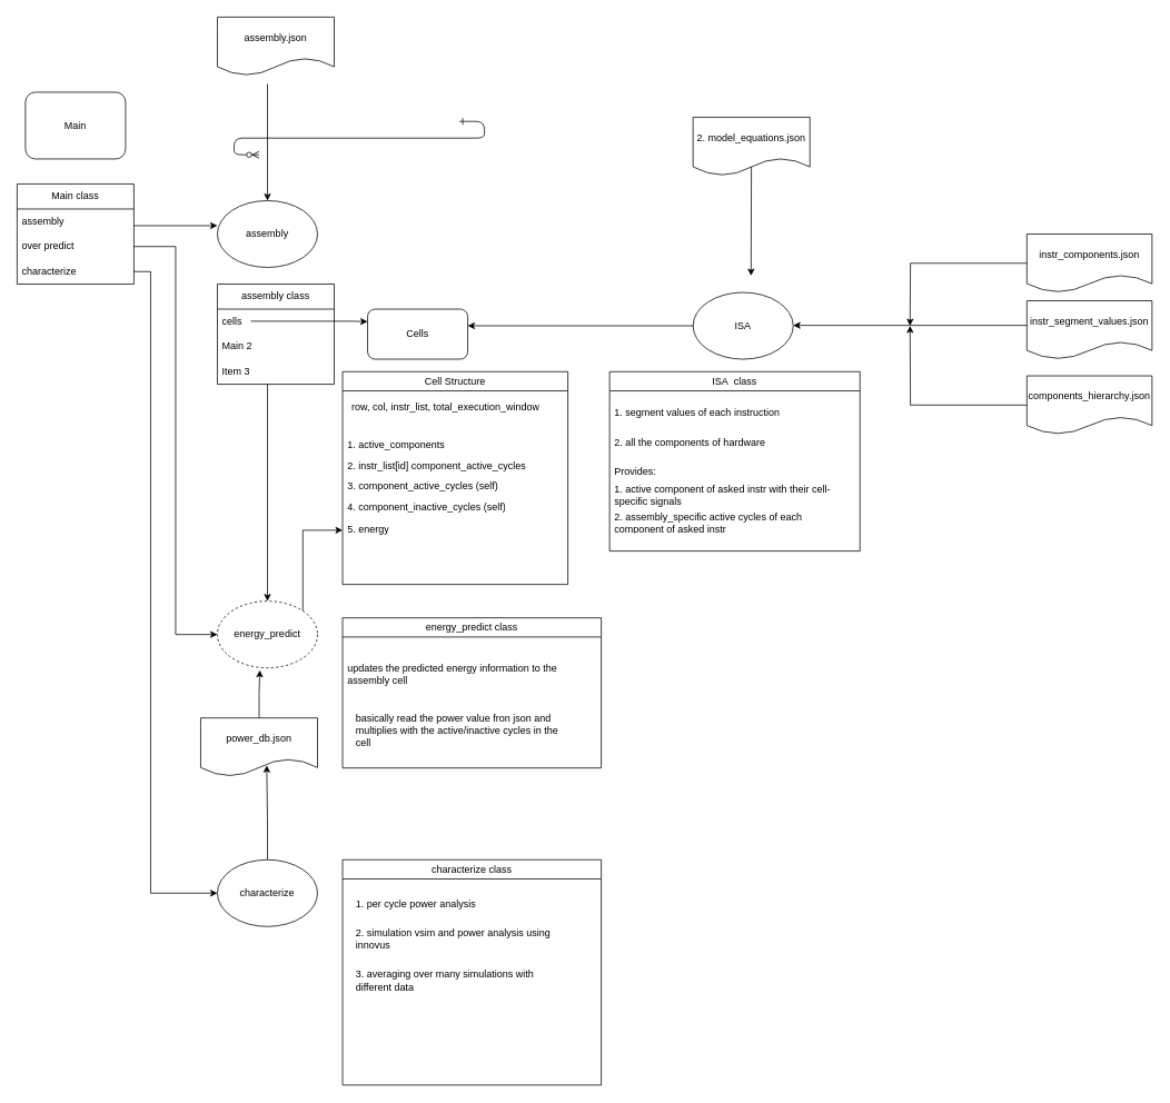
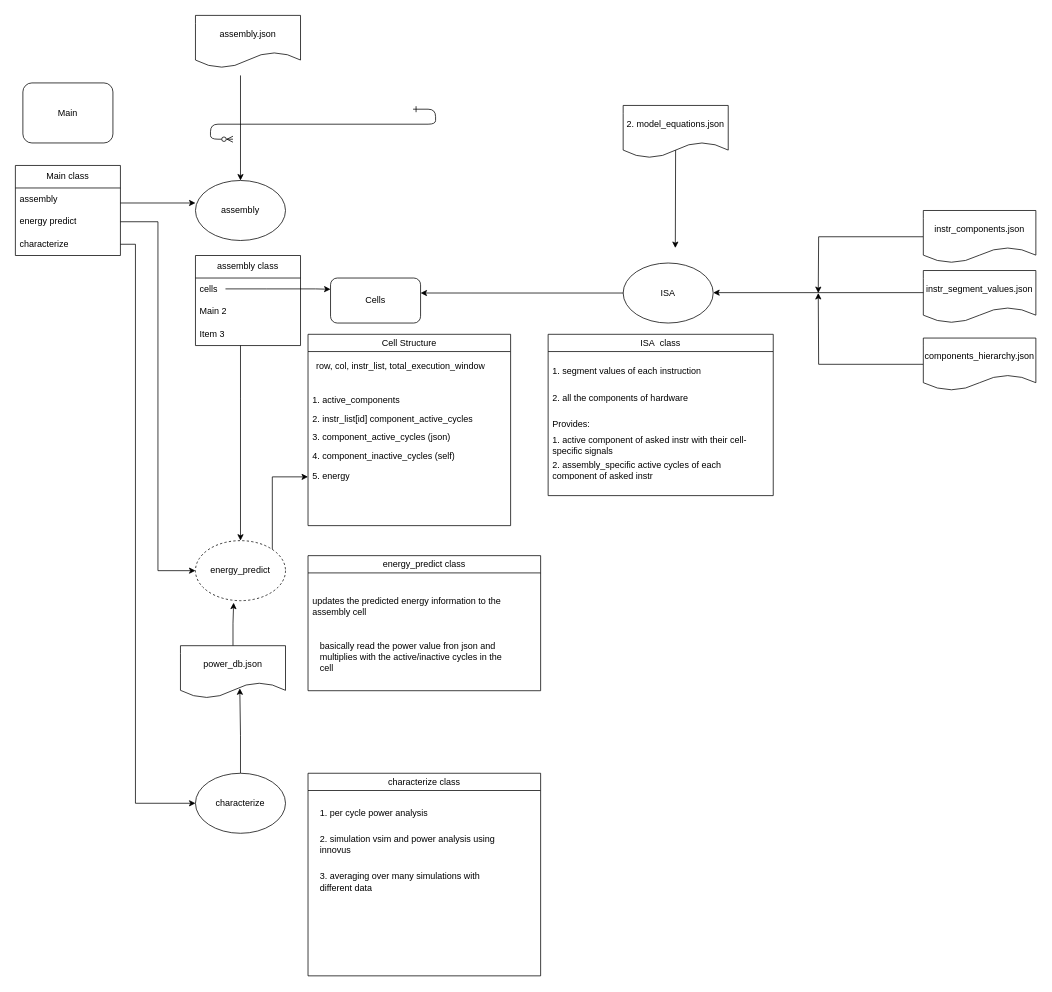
  <mxCell id="0" />
  <mxCell id="1" parent="0" />
  <mxCell id="2" value="" style="edgeStyle=entityRelationEdgeStyle;endArrow=ERzeroToMany;startArrow=ERone;endFill=1;startFill=0;" parent="1" edge="1"><mxGeometry width="100" height="100" relative="1" as="geometry"><mxPoint x="550" y="145" as="sourcePoint" /><mxPoint x="310" y="185" as="targetPoint" /></mxGeometry></mxCell>
  <mxCell id="3" value="Main" style="whiteSpace=wrap;html=1;rounded=1;" vertex="1" parent="1"><mxGeometry x="30" y="110" width="120" height="80" as="geometry" /></mxCell>
  <mxCell id="4" value="Main class" style="swimlane;fontStyle=0;childLayout=stackLayout;horizontal=1;startSize=30;horizontalStack=0;resizeParent=1;resizeParentMax=0;resizeLast=0;collapsible=1;marginBottom=0;whiteSpace=wrap;html=1;" vertex="1" parent="1"><mxGeometry x="20" y="220" width="140" height="120" as="geometry" /></mxCell>
  <mxCell id="5" value="assembly" style="text;strokeColor=none;fillColor=none;align=left;verticalAlign=middle;spacingLeft=4;spacingRight=4;overflow=hidden;points=[[0,0.5],[1,0.5]];portConstraint=eastwest;rotatable=0;whiteSpace=wrap;html=1;" vertex="1" parent="4"><mxGeometry y="30" width="140" height="30" as="geometry" /></mxCell>
- <mxCell id="6" value="over predict" style="text;strokeColor=none;fillColor=none;align=left;verticalAlign=middle;spacingLeft=4;spacingRight=4;overflow=hidden;points=[[0,0.5],[1,0.5]];portConstraint=eastwest;rotatable=0;whiteSpace=wrap;html=1;" vertex="1" parent="4"><mxGeometry y="60" width="140" height="30" as="geometry" /></mxCell>
+ <mxCell id="6" value="energy predict" style="text;strokeColor=none;fillColor=none;align=left;verticalAlign=middle;spacingLeft=4;spacingRight=4;overflow=hidden;points=[[0,0.5],[1,0.5]];portConstraint=eastwest;rotatable=0;whiteSpace=wrap;html=1;" vertex="1" parent="4"><mxGeometry y="60" width="140" height="30" as="geometry" /></mxCell>
  <mxCell id="7" value="characterize" style="text;strokeColor=none;fillColor=none;align=left;verticalAlign=middle;spacingLeft=4;spacingRight=4;overflow=hidden;points=[[0,0.5],[1,0.5]];portConstraint=eastwest;rotatable=0;whiteSpace=wrap;html=1;" vertex="1" parent="4"><mxGeometry y="90" width="140" height="30" as="geometry" /></mxCell>
  <mxCell id="8" value="assembly" style="ellipse;whiteSpace=wrap;html=1;" vertex="1" parent="1"><mxGeometry x="260" y="240" width="120" height="80" as="geometry" /></mxCell>
  <mxCell id="9" value="" style="endArrow=classic;html=1;rounded=0;entryX=0;entryY=0.375;entryDx=0;entryDy=0;entryPerimeter=0;" edge="1" parent="1" target="8"><mxGeometry width="50" height="50" relative="1" as="geometry"><mxPoint x="160" y="270" as="sourcePoint" /><mxPoint x="190" y="320" as="targetPoint" /><Array as="points" /></mxGeometry></mxCell>
  <mxCell id="10" style="edgeStyle=orthogonalEdgeStyle;rounded=0;orthogonalLoop=1;jettySize=auto;html=1;entryX=0.5;entryY=0;entryDx=0;entryDy=0;" edge="1" parent="1" source="11" target="43"><mxGeometry relative="1" as="geometry"><Array as="points"><mxPoint x="320" y="530" /><mxPoint x="320" y="530" /></Array></mxGeometry></mxCell>
  <mxCell id="11" value="assembly class" style="swimlane;fontStyle=0;childLayout=stackLayout;horizontal=1;startSize=30;horizontalStack=0;resizeParent=1;resizeParentMax=0;resizeLast=0;collapsible=1;marginBottom=0;whiteSpace=wrap;html=1;" vertex="1" parent="1"><mxGeometry x="260" y="340" width="140" height="120" as="geometry" /></mxCell>
  <mxCell id="12" value="cells" style="text;strokeColor=none;fillColor=none;align=left;verticalAlign=middle;spacingLeft=4;spacingRight=4;overflow=hidden;points=[[0,0.5],[1,0.5]];portConstraint=eastwest;rotatable=0;whiteSpace=wrap;html=1;" vertex="1" parent="11"><mxGeometry y="30" width="140" height="30" as="geometry" /></mxCell>
  <mxCell id="13" value="" style="endArrow=classic;html=1;rounded=0;" edge="1" parent="11"><mxGeometry width="50" height="50" relative="1" as="geometry"><mxPoint x="40" y="44.5" as="sourcePoint" /><mxPoint x="180" y="45" as="targetPoint" /><Array as="points"><mxPoint x="95" y="44.5" /><mxPoint x="160" y="44.5" /></Array></mxGeometry></mxCell>
  <mxCell id="14" value="Main 2" style="text;strokeColor=none;fillColor=none;align=left;verticalAlign=middle;spacingLeft=4;spacingRight=4;overflow=hidden;points=[[0,0.5],[1,0.5]];portConstraint=eastwest;rotatable=0;whiteSpace=wrap;html=1;" vertex="1" parent="11"><mxGeometry y="60" width="140" height="30" as="geometry" /></mxCell>
  <mxCell id="15" value="Item 3" style="text;strokeColor=none;fillColor=none;align=left;verticalAlign=middle;spacingLeft=4;spacingRight=4;overflow=hidden;points=[[0,0.5],[1,0.5]];portConstraint=eastwest;rotatable=0;whiteSpace=wrap;html=1;" vertex="1" parent="11"><mxGeometry y="90" width="140" height="30" as="geometry" /></mxCell>
  <mxCell id="16" value="Cells" style="rounded=1;whiteSpace=wrap;html=1;" vertex="1" parent="1"><mxGeometry x="440" y="370" width="120" height="60" as="geometry" /></mxCell>
  <mxCell id="17" value="ISA" style="ellipse;whiteSpace=wrap;html=1;" vertex="1" parent="1"><mxGeometry x="830" y="350" width="120" height="80" as="geometry" /></mxCell>
  <mxCell id="18" value="" style="endArrow=classic;html=1;rounded=0;" edge="1" parent="1"><mxGeometry width="50" height="50" relative="1" as="geometry"><mxPoint x="900" y="160" as="sourcePoint" /><mxPoint x="899.5" y="330" as="targetPoint" /></mxGeometry></mxCell>
  <mxCell id="19" value="" style="endArrow=classic;html=1;rounded=0;" edge="1" parent="1"><mxGeometry width="50" height="50" relative="1" as="geometry"><mxPoint x="320" y="100" as="sourcePoint" /><mxPoint x="320" y="240" as="targetPoint" /></mxGeometry></mxCell>
  <mxCell id="20" value="assembly.json" style="shape=document;whiteSpace=wrap;html=1;boundedLbl=1;" vertex="1" parent="1"><mxGeometry x="260" y="20" width="140" height="70" as="geometry" /></mxCell>
  <mxCell id="21" value="2. model_equations.json" style="shape=document;whiteSpace=wrap;html=1;boundedLbl=1;" vertex="1" parent="1"><mxGeometry x="830" y="140" width="140" height="70" as="geometry" /></mxCell>
- <mxCell id="22" value="3. component_active_cycles (self)" style="text;strokeColor=none;fillColor=none;align=left;verticalAlign=middle;spacingLeft=4;spacingRight=4;overflow=hidden;points=[[0,0.5],[1,0.5]];portConstraint=eastwest;rotatable=0;whiteSpace=wrap;html=1;" vertex="1" parent="1"><mxGeometry x="410" y="562.5" width="260" height="40" as="geometry" /></mxCell>
+ <mxCell id="22" value="3. component_active_cycles (json)" style="text;strokeColor=none;fillColor=none;align=left;verticalAlign=middle;spacingLeft=4;spacingRight=4;overflow=hidden;points=[[0,0.5],[1,0.5]];portConstraint=eastwest;rotatable=0;whiteSpace=wrap;html=1;" vertex="1" parent="1"><mxGeometry x="410" y="562.5" width="260" height="40" as="geometry" /></mxCell>
  <mxCell id="23" value="4. component_inactive_cycles (self)" style="text;strokeColor=none;fillColor=none;align=left;verticalAlign=middle;spacingLeft=4;spacingRight=4;overflow=hidden;points=[[0,0.5],[1,0.5]];portConstraint=eastwest;rotatable=0;whiteSpace=wrap;html=1;" vertex="1" parent="1"><mxGeometry x="410" y="592.5" width="260" height="30" as="geometry" /></mxCell>
  <mxCell id="24" value="instr_segment_values.json" style="shape=document;whiteSpace=wrap;html=1;boundedLbl=1;" vertex="1" parent="1"><mxGeometry x="1230" y="360" width="150" height="70" as="geometry" /></mxCell>
  <mxCell id="25" style="edgeStyle=orthogonalEdgeStyle;rounded=0;orthogonalLoop=1;jettySize=auto;html=1;exitX=0;exitY=0.5;exitDx=0;exitDy=0;entryX=1;entryY=0.5;entryDx=0;entryDy=0;" edge="1" parent="1" source="26"><mxGeometry relative="1" as="geometry"><mxPoint x="1090" y="390" as="targetPoint" /></mxGeometry></mxCell>
  <mxCell id="26" value="components_hierarchy.json" style="shape=document;whiteSpace=wrap;html=1;boundedLbl=1;" vertex="1" parent="1"><mxGeometry x="1230" y="450" width="150" height="70" as="geometry" /></mxCell>
  <mxCell id="27" style="edgeStyle=orthogonalEdgeStyle;rounded=0;orthogonalLoop=1;jettySize=auto;html=1;exitX=0;exitY=0.5;exitDx=0;exitDy=0;entryX=1;entryY=0.5;entryDx=0;entryDy=0;" edge="1" parent="1" source="28"><mxGeometry relative="1" as="geometry"><mxPoint x="1090" y="390" as="targetPoint" /></mxGeometry></mxCell>
  <mxCell id="28" value="instr_components.json" style="shape=document;whiteSpace=wrap;html=1;boundedLbl=1;" vertex="1" parent="1"><mxGeometry x="1230" y="280" width="150" height="70" as="geometry" /></mxCell>
  <mxCell id="29" value="" style="endArrow=classic;html=1;rounded=0;exitX=0;exitY=0.5;exitDx=0;exitDy=0;entryX=1;entryY=0.333;entryDx=0;entryDy=0;entryPerimeter=0;" edge="1" parent="1" source="17" target="16"><mxGeometry width="50" height="50" relative="1" as="geometry"><mxPoint x="560" y="384.5" as="sourcePoint" /><mxPoint x="430" y="300" as="targetPoint" /><Array as="points" /></mxGeometry></mxCell>
  <mxCell id="30" value="&lt;span style=&quot;font-weight: normal;&quot;&gt;Cell Structure&lt;/span&gt;" style="swimlane;whiteSpace=wrap;html=1;" vertex="1" parent="1"><mxGeometry x="410" y="445" width="270" height="255" as="geometry" /></mxCell>
  <mxCell id="31" value="1. active_components" style="text;strokeColor=none;fillColor=none;align=left;verticalAlign=middle;spacingLeft=4;spacingRight=4;overflow=hidden;points=[[0,0.5],[1,0.5]];portConstraint=eastwest;rotatable=0;whiteSpace=wrap;html=1;" vertex="1" parent="30"><mxGeometry y="72.5" width="260" height="30" as="geometry" /></mxCell>
  <mxCell id="32" value="2. instr_list[id] component_active_cycles" style="text;strokeColor=none;fillColor=none;align=left;verticalAlign=middle;spacingLeft=4;spacingRight=4;overflow=hidden;points=[[0,0.5],[1,0.5]];portConstraint=eastwest;rotatable=0;whiteSpace=wrap;html=1;" vertex="1" parent="30"><mxGeometry y="97.5" width="260" height="30" as="geometry" /></mxCell>
  <mxCell id="33" value="row, col, instr_list, total_execution_window" style="text;strokeColor=none;fillColor=none;align=left;verticalAlign=middle;spacingLeft=4;spacingRight=4;overflow=hidden;points=[[0,0.5],[1,0.5]];portConstraint=eastwest;rotatable=0;whiteSpace=wrap;html=1;" vertex="1" parent="30"><mxGeometry x="5" y="27.5" width="260" height="30" as="geometry" /></mxCell>
  <mxCell id="34" value="5. energy" style="text;strokeColor=none;fillColor=none;align=left;verticalAlign=middle;spacingLeft=4;spacingRight=4;overflow=hidden;points=[[0,0.5],[1,0.5]];portConstraint=eastwest;rotatable=0;whiteSpace=wrap;html=1;" vertex="1" parent="30"><mxGeometry y="175" width="260" height="30" as="geometry" /></mxCell>
  <mxCell id="35" value="&lt;span style=&quot;font-weight: normal;&quot;&gt;ISA&amp;nbsp; class&lt;/span&gt;" style="swimlane;whiteSpace=wrap;html=1;startSize=23;" vertex="1" parent="1"><mxGeometry x="730" y="445" width="300" height="215" as="geometry" /></mxCell>
  <mxCell id="36" value="1. segment values of each instruction" style="text;strokeColor=none;fillColor=none;align=left;verticalAlign=middle;spacingLeft=4;spacingRight=4;overflow=hidden;points=[[0,0.5],[1,0.5]];portConstraint=eastwest;rotatable=0;whiteSpace=wrap;html=1;" vertex="1" parent="35"><mxGeometry y="35" width="260" height="30" as="geometry" /></mxCell>
  <mxCell id="37" value="2. all the components of hardware" style="text;strokeColor=none;fillColor=none;align=left;verticalAlign=middle;spacingLeft=4;spacingRight=4;overflow=hidden;points=[[0,0.5],[1,0.5]];portConstraint=eastwest;rotatable=0;whiteSpace=wrap;html=1;" vertex="1" parent="35"><mxGeometry y="70" width="260" height="30" as="geometry" /></mxCell>
  <mxCell id="38" value="Provides:" style="text;strokeColor=none;fillColor=none;align=left;verticalAlign=middle;spacingLeft=4;spacingRight=4;overflow=hidden;points=[[0,0.5],[1,0.5]];portConstraint=eastwest;rotatable=0;whiteSpace=wrap;html=1;" vertex="1" parent="35"><mxGeometry y="100" width="260" height="40" as="geometry" /></mxCell>
  <mxCell id="39" value="1. active component of asked instr with their cell-specific signals" style="text;strokeColor=none;fillColor=none;align=left;verticalAlign=middle;spacingLeft=4;spacingRight=4;overflow=hidden;points=[[0,0.5],[1,0.5]];portConstraint=eastwest;rotatable=0;whiteSpace=wrap;html=1;" vertex="1" parent="35"><mxGeometry y="130" width="280" height="35" as="geometry" /></mxCell>
  <mxCell id="40" value="2. assembly_specific active cycles of each component of asked instr" style="text;strokeColor=none;fillColor=none;align=left;verticalAlign=middle;spacingLeft=4;spacingRight=4;overflow=hidden;points=[[0,0.5],[1,0.5]];portConstraint=eastwest;rotatable=0;whiteSpace=wrap;html=1;" vertex="1" parent="35"><mxGeometry y="165" width="280" height="30" as="geometry" /></mxCell>
  <mxCell id="41" value="" style="endArrow=classic;html=1;rounded=0;exitX=0;exitY=0.421;exitDx=0;exitDy=0;entryX=1;entryY=0.333;entryDx=0;entryDy=0;entryPerimeter=0;exitPerimeter=0;" edge="1" parent="1" source="24"><mxGeometry width="50" height="50" relative="1" as="geometry"><mxPoint x="1220" y="389.5" as="sourcePoint" /><mxPoint x="950" y="389.5" as="targetPoint" /><Array as="points" /></mxGeometry></mxCell>
  <mxCell id="42" style="edgeStyle=orthogonalEdgeStyle;rounded=0;orthogonalLoop=1;jettySize=auto;html=1;exitX=1;exitY=0;exitDx=0;exitDy=0;" edge="1" parent="1" source="43" target="34"><mxGeometry relative="1" as="geometry" /></mxCell>
  <mxCell id="43" value="energy_predict" style="ellipse;whiteSpace=wrap;html=1;dashed=1;" vertex="1" parent="1"><mxGeometry x="260" y="720" width="120" height="80" as="geometry" /></mxCell>
  <mxCell id="44" style="edgeStyle=orthogonalEdgeStyle;rounded=0;orthogonalLoop=1;jettySize=auto;html=1;entryX=0;entryY=0.5;entryDx=0;entryDy=0;" edge="1" parent="1" source="6" target="43"><mxGeometry relative="1" as="geometry" /></mxCell>
  <mxCell id="45" style="edgeStyle=orthogonalEdgeStyle;rounded=0;orthogonalLoop=1;jettySize=auto;html=1;exitX=0.5;exitY=0;exitDx=0;exitDy=0;entryX=0.424;entryY=1.034;entryDx=0;entryDy=0;entryPerimeter=0;" edge="1" parent="1" source="46" target="43"><mxGeometry relative="1" as="geometry" /></mxCell>
  <mxCell id="46" value="power_db.json" style="shape=document;whiteSpace=wrap;html=1;boundedLbl=1;" vertex="1" parent="1"><mxGeometry x="240" y="860" width="140" height="70" as="geometry" /></mxCell>
  <mxCell id="47" style="edgeStyle=orthogonalEdgeStyle;rounded=0;orthogonalLoop=1;jettySize=auto;html=1;entryX=0.565;entryY=0.812;entryDx=0;entryDy=0;entryPerimeter=0;" edge="1" parent="1" source="48" target="46"><mxGeometry relative="1" as="geometry" /></mxCell>
  <mxCell id="48" value="characterize" style="ellipse;whiteSpace=wrap;html=1;" vertex="1" parent="1"><mxGeometry x="260" y="1030" width="120" height="80" as="geometry" /></mxCell>
  <mxCell id="49" style="edgeStyle=orthogonalEdgeStyle;rounded=0;orthogonalLoop=1;jettySize=auto;html=1;entryX=0;entryY=0.5;entryDx=0;entryDy=0;" edge="1" parent="1" source="7" target="48"><mxGeometry relative="1" as="geometry"><Array as="points"><mxPoint x="180" y="325" /><mxPoint x="180" y="1070" /></Array></mxGeometry></mxCell>
  <mxCell id="50" value="&lt;span style=&quot;font-weight: normal;&quot;&gt;energy_predict class&lt;/span&gt;" style="swimlane;whiteSpace=wrap;html=1;" vertex="1" parent="1"><mxGeometry x="410" y="740" width="310" height="180" as="geometry" /></mxCell>
  <mxCell id="51" value="updates the predicted energy information to the assembly cell" style="text;strokeColor=none;fillColor=none;align=left;verticalAlign=middle;spacingLeft=4;spacingRight=4;overflow=hidden;points=[[0,0.5],[1,0.5]];portConstraint=eastwest;rotatable=0;whiteSpace=wrap;html=1;" vertex="1" parent="50"><mxGeometry y="35" width="280" height="65" as="geometry" /></mxCell>
  <mxCell id="52" value="basically read the power value fron json and multiplies with the active/inactive cycles in the cell" style="text;strokeColor=none;fillColor=none;align=left;verticalAlign=middle;spacingLeft=4;spacingRight=4;overflow=hidden;points=[[0,0.5],[1,0.5]];portConstraint=eastwest;rotatable=0;whiteSpace=wrap;html=1;" vertex="1" parent="50"><mxGeometry x="10" y="100" width="260" height="70" as="geometry" /></mxCell>
  <mxCell id="53" value="&lt;span style=&quot;font-weight: normal;&quot;&gt;characterize class&lt;/span&gt;" style="swimlane;whiteSpace=wrap;html=1;startSize=23;" vertex="1" parent="1"><mxGeometry x="410" y="1030" width="310" height="270" as="geometry" /></mxCell>
  <mxCell id="54" value="1. per cycle power analysis" style="text;strokeColor=none;fillColor=none;align=left;verticalAlign=middle;spacingLeft=4;spacingRight=4;overflow=hidden;points=[[0,0.5],[1,0.5]];portConstraint=eastwest;rotatable=0;whiteSpace=wrap;html=1;" vertex="1" parent="53"><mxGeometry x="10" y="35" width="280" height="35" as="geometry" /></mxCell>
  <mxCell id="55" value="2. simulation vsim and power analysis using innovus" style="text;strokeColor=none;fillColor=none;align=left;verticalAlign=middle;spacingLeft=4;spacingRight=4;overflow=hidden;points=[[0,0.5],[1,0.5]];portConstraint=eastwest;rotatable=0;whiteSpace=wrap;html=1;" vertex="1" parent="53"><mxGeometry x="10" y="70" width="260" height="50" as="geometry" /></mxCell>
  <mxCell id="56" value="3. averaging over many simulations with different data" style="text;strokeColor=none;fillColor=none;align=left;verticalAlign=middle;spacingLeft=4;spacingRight=4;overflow=hidden;points=[[0,0.5],[1,0.5]];portConstraint=eastwest;rotatable=0;whiteSpace=wrap;html=1;" vertex="1" parent="53"><mxGeometry x="10" y="120" width="260" height="50" as="geometry" /></mxCell>
